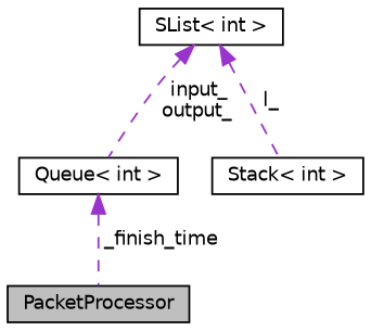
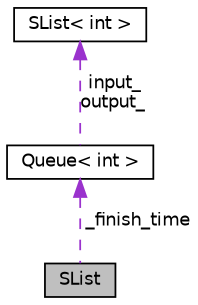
  digraph {
    node [color=black fillcolor=white fontname=Helvetica fontsize=10 shape=record style=filled]
    edge [color=darkorchid3 dir=back fontname=Helvetica fontsize=10 labelfontname=Helvetica labelfontsize=10 style=dashed]
-   n1 [fillcolor=grey75 fontcolor=black height=0.2 label=PacketProcessor width=0.4]
+   n1 [fillcolor=grey75 fontcolor=black height=0.2 label=SList width=0.4]
    n2 [height=0.2 label="Queue\< int \>" width=0.4]
-   n3 [height=0.2 label="Stack\< int \>" width=0.4]
    n4 [height=0.2 label="SList\< int \>" width=0.4]
    n2 -> n1 [label=" _finish_time"]
    n4 -> n2 [label=" input_\noutput_"]
-   n4 -> n3 [label=" l_"]
  }
